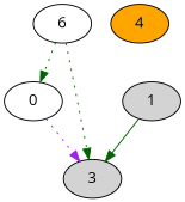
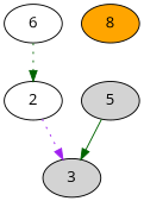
  digraph {
    fontname="Open Sans"
    node [fillcolor=white fontname="Open Sans" style=filled]
    edge [color=darkgreen fontname="Open Sans" style=dotted]
    n1 [label=6]
-   2 [label=0]
+   2
    3 [fillcolor=lightgrey]
-   1 [fillcolor=lightgrey]
-   4 [fillcolor=orange]
+   1 [fillcolor=lightgrey label=5]
+   4 [fillcolor=orange label=8]
    n1 -> 2
-   n1 -> 3
    2 -> 3 [color=purple]
    1 -> 3 [style=solid]
  }
